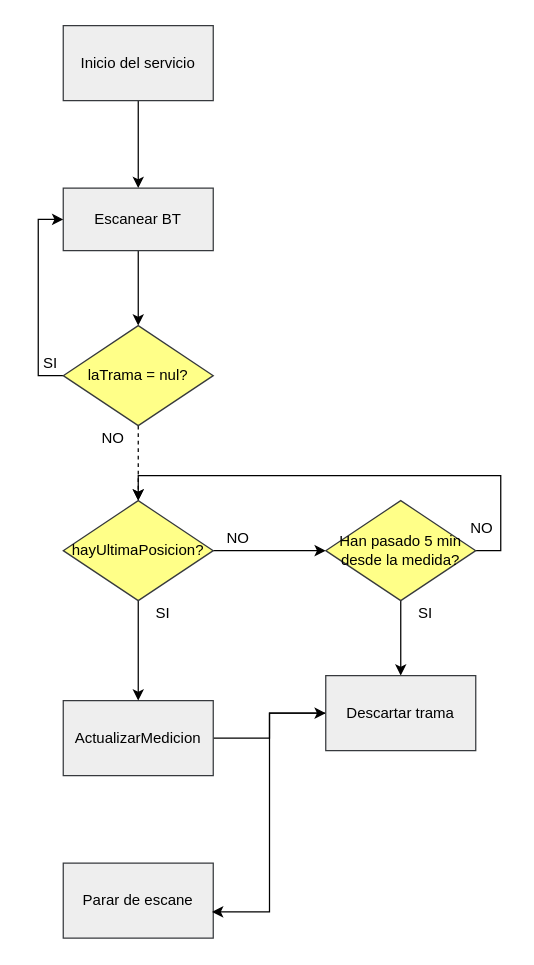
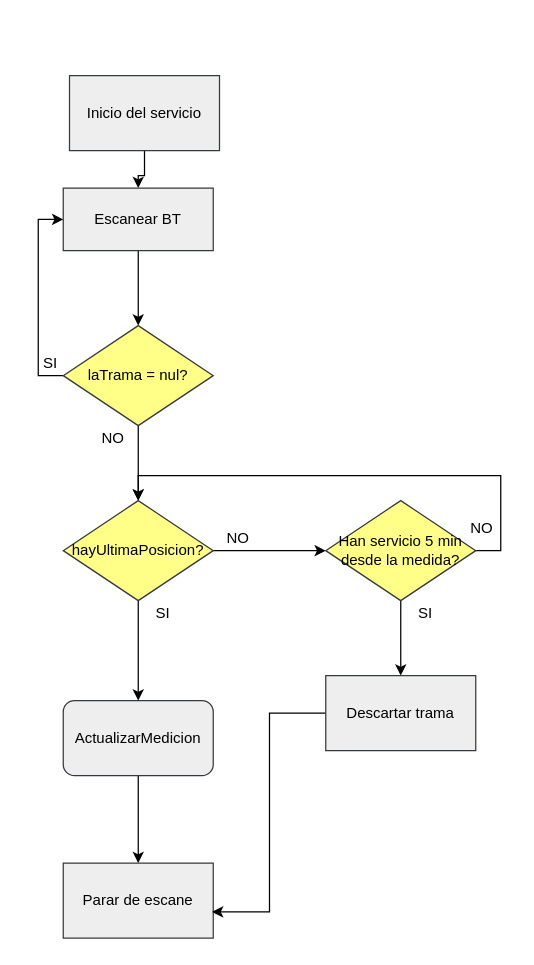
  <mxCell id="0" />
  <mxCell id="1" parent="0" />
  <mxCell id="2" style="edgeStyle=orthogonalEdgeStyle;rounded=0;orthogonalLoop=1;jettySize=auto;html=1;" edge="1" parent="1" source="3" target="5"><mxGeometry relative="1" as="geometry" /></mxCell>
- <mxCell id="3" value="Inicio del servicio" style="rounded=0;whiteSpace=wrap;html=1;fillColor=#eeeeee;strokeColor=#36393d;" vertex="1" parent="1"><mxGeometry x="50" y="20" width="120" height="60" as="geometry" /></mxCell>
+ <mxCell id="3" value="Inicio del servicio" style="rounded=0;whiteSpace=wrap;html=1;fillColor=#eeeeee;strokeColor=#36393d;" vertex="1" parent="1"><mxGeometry x="55" y="60" width="120" height="60" as="geometry" /></mxCell>
  <mxCell id="4" style="edgeStyle=orthogonalEdgeStyle;rounded=0;orthogonalLoop=1;jettySize=auto;html=1;entryX=0.5;entryY=0;entryDx=0;entryDy=0;" edge="1" parent="1" source="5" target="8"><mxGeometry relative="1" as="geometry" /></mxCell>
  <mxCell id="5" value="Escanear BT" style="rounded=0;whiteSpace=wrap;html=1;fillColor=#eeeeee;strokeColor=#36393d;" vertex="1" parent="1"><mxGeometry x="50" y="150" width="120" height="50" as="geometry" /></mxCell>
- <mxCell id="6" style="edgeStyle=orthogonalEdgeStyle;rounded=0;orthogonalLoop=1;jettySize=auto;html=1;entryX=0.5;entryY=0;entryDx=0;entryDy=0;dashed=1;" edge="1" parent="1" source="8" target="14"><mxGeometry relative="1" as="geometry" /></mxCell>
+ <mxCell id="6" style="edgeStyle=orthogonalEdgeStyle;rounded=0;orthogonalLoop=1;jettySize=auto;html=1;entryX=0.5;entryY=0;entryDx=0;entryDy=0;" edge="1" parent="1" source="8" target="14"><mxGeometry relative="1" as="geometry" /></mxCell>
  <mxCell id="7" style="edgeStyle=orthogonalEdgeStyle;rounded=0;orthogonalLoop=1;jettySize=auto;html=1;exitX=0;exitY=0.5;exitDx=0;exitDy=0;entryX=0;entryY=0.5;entryDx=0;entryDy=0;" edge="1" parent="1" source="8" target="5"><mxGeometry relative="1" as="geometry" /></mxCell>
  <mxCell id="8" value="laTrama = nul?" style="rhombus;whiteSpace=wrap;html=1;fillColor=#ffff88;strokeColor=#36393d;" vertex="1" parent="1"><mxGeometry x="50" y="260" width="120" height="80" as="geometry" /></mxCell>
- <mxCell id="9" style="edgeStyle=orthogonalEdgeStyle;rounded=0;orthogonalLoop=1;jettySize=auto;html=1;" edge="1" parent="1" source="10" target="19"><mxGeometry relative="1" as="geometry" /></mxCell>
- <mxCell id="10" value="ActualizarMedicion" style="rounded=0;whiteSpace=wrap;html=1;fillColor=#eeeeee;strokeColor=#36393d;" vertex="1" parent="1"><mxGeometry x="50" y="560" width="120" height="60" as="geometry" /></mxCell>
+ <mxCell id="9" style="edgeStyle=orthogonalEdgeStyle;rounded=0;orthogonalLoop=1;jettySize=auto;html=1;entryX=0.5;entryY=0;entryDx=0;entryDy=0;" edge="1" parent="1" source="10" target="11"><mxGeometry relative="1" as="geometry" /></mxCell>
+ <mxCell id="10" value="ActualizarMedicion" style="whiteSpace=wrap;html=1;fillColor=#eeeeee;strokeColor=#36393d;rounded=1;" vertex="1" parent="1"><mxGeometry x="50" y="560" width="120" height="60" as="geometry" /></mxCell>
  <mxCell id="11" value="Parar de escane" style="rounded=0;whiteSpace=wrap;html=1;fillColor=#eeeeee;strokeColor=#36393d;" vertex="1" parent="1"><mxGeometry x="50" y="690" width="120" height="60" as="geometry" /></mxCell>
  <mxCell id="12" style="edgeStyle=orthogonalEdgeStyle;rounded=0;orthogonalLoop=1;jettySize=auto;html=1;" edge="1" parent="1" source="14" target="10"><mxGeometry relative="1" as="geometry" /></mxCell>
  <mxCell id="13" style="edgeStyle=orthogonalEdgeStyle;rounded=0;orthogonalLoop=1;jettySize=auto;html=1;" edge="1" parent="1" source="14" target="17"><mxGeometry relative="1" as="geometry" /></mxCell>
  <mxCell id="14" value="hayUltimaPosicion?" style="rhombus;whiteSpace=wrap;html=1;fillColor=#ffff88;strokeColor=#36393d;" vertex="1" parent="1"><mxGeometry x="50" y="400" width="120" height="80" as="geometry" /></mxCell>
  <mxCell id="15" style="edgeStyle=orthogonalEdgeStyle;rounded=0;orthogonalLoop=1;jettySize=auto;html=1;exitX=1;exitY=0.5;exitDx=0;exitDy=0;entryX=0.5;entryY=0;entryDx=0;entryDy=0;" edge="1" parent="1" source="17" target="14"><mxGeometry relative="1" as="geometry"><Array as="points"><mxPoint x="400" y="440" /><mxPoint x="400" y="380" /><mxPoint x="110" y="380" /></Array></mxGeometry></mxCell>
  <mxCell id="16" style="edgeStyle=orthogonalEdgeStyle;rounded=0;orthogonalLoop=1;jettySize=auto;html=1;entryX=0.5;entryY=0;entryDx=0;entryDy=0;" edge="1" parent="1" source="17" target="19"><mxGeometry relative="1" as="geometry" /></mxCell>
- <mxCell id="17" value="Han pasado 5 min desde la medida?" style="rhombus;whiteSpace=wrap;html=1;fillColor=#ffff88;strokeColor=#36393d;" vertex="1" parent="1"><mxGeometry x="260" y="400" width="120" height="80" as="geometry" /></mxCell>
+ <mxCell id="17" value="Han servicio 5 min desde la medida?" style="rhombus;whiteSpace=wrap;html=1;fillColor=#ffff88;strokeColor=#36393d;" vertex="1" parent="1"><mxGeometry x="260" y="400" width="120" height="80" as="geometry" /></mxCell>
  <mxCell id="18" style="edgeStyle=orthogonalEdgeStyle;rounded=0;orthogonalLoop=1;jettySize=auto;html=1;entryX=0.992;entryY=0.65;entryDx=0;entryDy=0;entryPerimeter=0;" edge="1" parent="1" source="19" target="11"><mxGeometry relative="1" as="geometry" /></mxCell>
  <mxCell id="19" value="Descartar trama" style="rounded=0;whiteSpace=wrap;html=1;fillColor=#eeeeee;strokeColor=#36393d;" vertex="1" parent="1"><mxGeometry x="260" y="540" width="120" height="60" as="geometry" /></mxCell>
  <mxCell id="20" value="SI" style="text;html=1;strokeColor=none;fillColor=none;align=center;verticalAlign=middle;whiteSpace=wrap;rounded=0;" vertex="1" parent="1"><mxGeometry x="20" y="280" width="40" height="20" as="geometry" /></mxCell>
  <mxCell id="21" value="NO" style="text;html=1;strokeColor=none;fillColor=none;align=center;verticalAlign=middle;whiteSpace=wrap;rounded=0;" vertex="1" parent="1"><mxGeometry x="70" y="340" width="40" height="20" as="geometry" /></mxCell>
  <mxCell id="22" value="SI" style="text;html=1;strokeColor=none;fillColor=none;align=center;verticalAlign=middle;whiteSpace=wrap;rounded=0;" vertex="1" parent="1"><mxGeometry x="320" y="480" width="40" height="20" as="geometry" /></mxCell>
  <mxCell id="23" value="NO" style="text;html=1;strokeColor=none;fillColor=none;align=center;verticalAlign=middle;whiteSpace=wrap;rounded=0;" vertex="1" parent="1"><mxGeometry x="365" y="412" width="40" height="20" as="geometry" /></mxCell>
  <mxCell id="24" value="SI" style="text;html=1;strokeColor=none;fillColor=none;align=center;verticalAlign=middle;whiteSpace=wrap;rounded=0;" vertex="1" parent="1"><mxGeometry x="110" y="480" width="40" height="20" as="geometry" /></mxCell>
  <mxCell id="25" value="NO" style="text;html=1;strokeColor=none;fillColor=none;align=center;verticalAlign=middle;whiteSpace=wrap;rounded=0;" vertex="1" parent="1"><mxGeometry x="170" y="420" width="40" height="20" as="geometry" /></mxCell>
